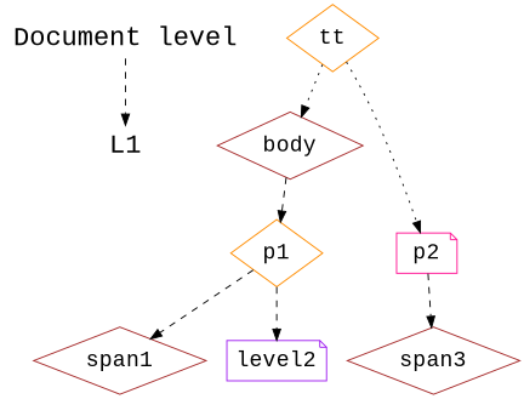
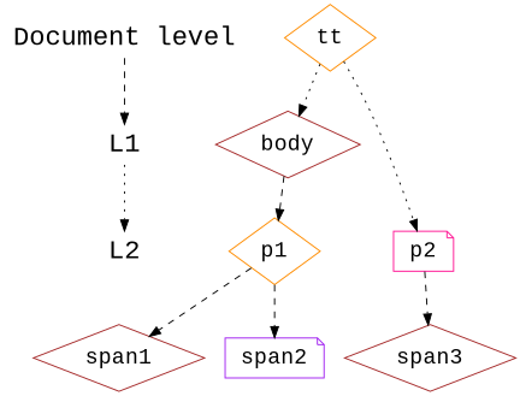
  digraph {
    fontname="Liberation Mono"
    node [color=brown fontname="Liberation Mono" fontsize=20 shape=diamond]
    edge [fontname="Liberation Mono" style=dashed]
    "Document level" [fontsize=24 shape=plaintext]
    tt [color=darkorange]
    L1 [fontsize=24 shape=plaintext]
    body
+   L2 [color=deeppink fontsize=24 shape=plaintext]
    p1 [color=darkorange]
    p2 [color=deeppink shape=note]
    span1
-   span2 [color=purple shape=note label=level2]
+   span2 [color=purple shape=note]
    span3
    subgraph sub_1 {
      rank=same
      "Document level"
      tt
    }
    subgraph sub_2 {
      rank=same
      L1
      body
    }
    subgraph sub_3 {
      rank=same
+     L2
      p1
      p2
    }
    subgraph sub_4 {
      rank=same
      span1
      span2
      span3
    }
    "Document level" -> L1
    tt -> body [style=dotted]
    tt -> p2 [style=dotted]
+   L1 -> L2 [style=dotted]
    body -> p1
    p1 -> span1
    p1 -> span2
    p2 -> span3
  }
